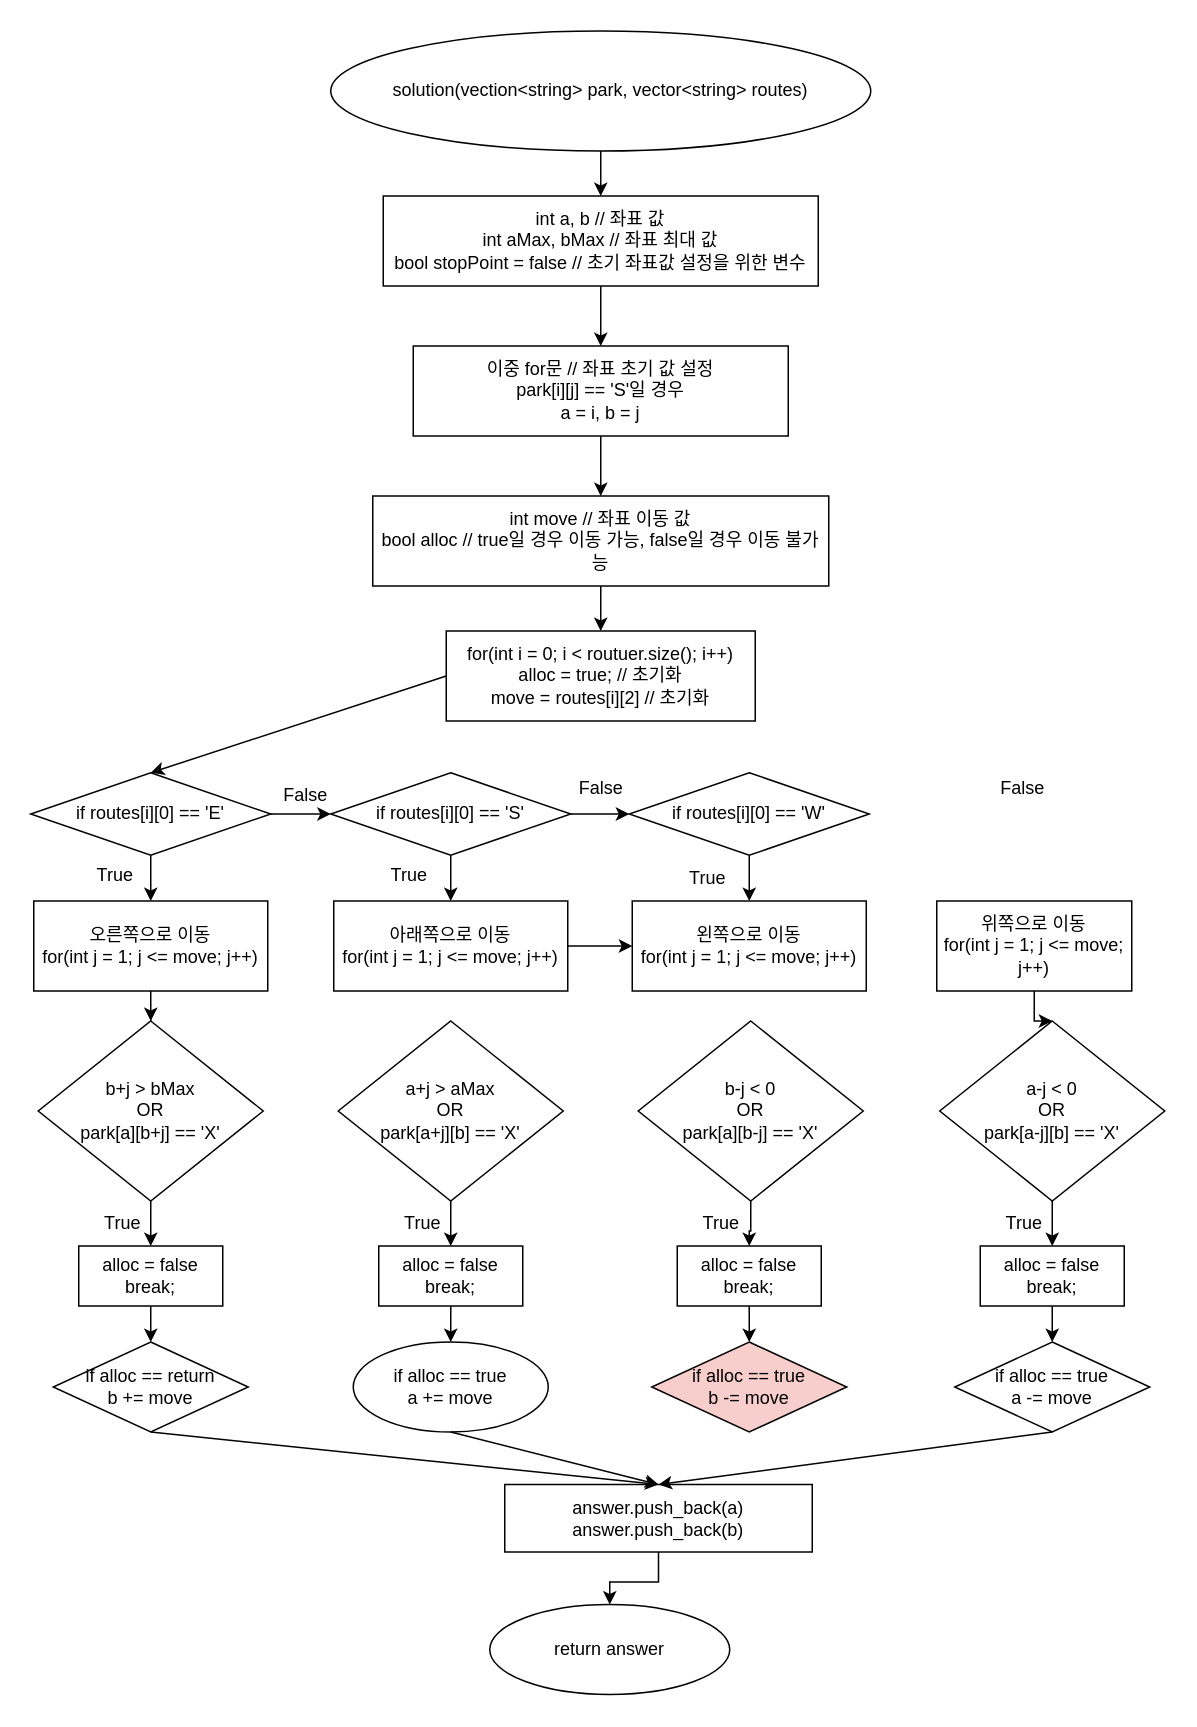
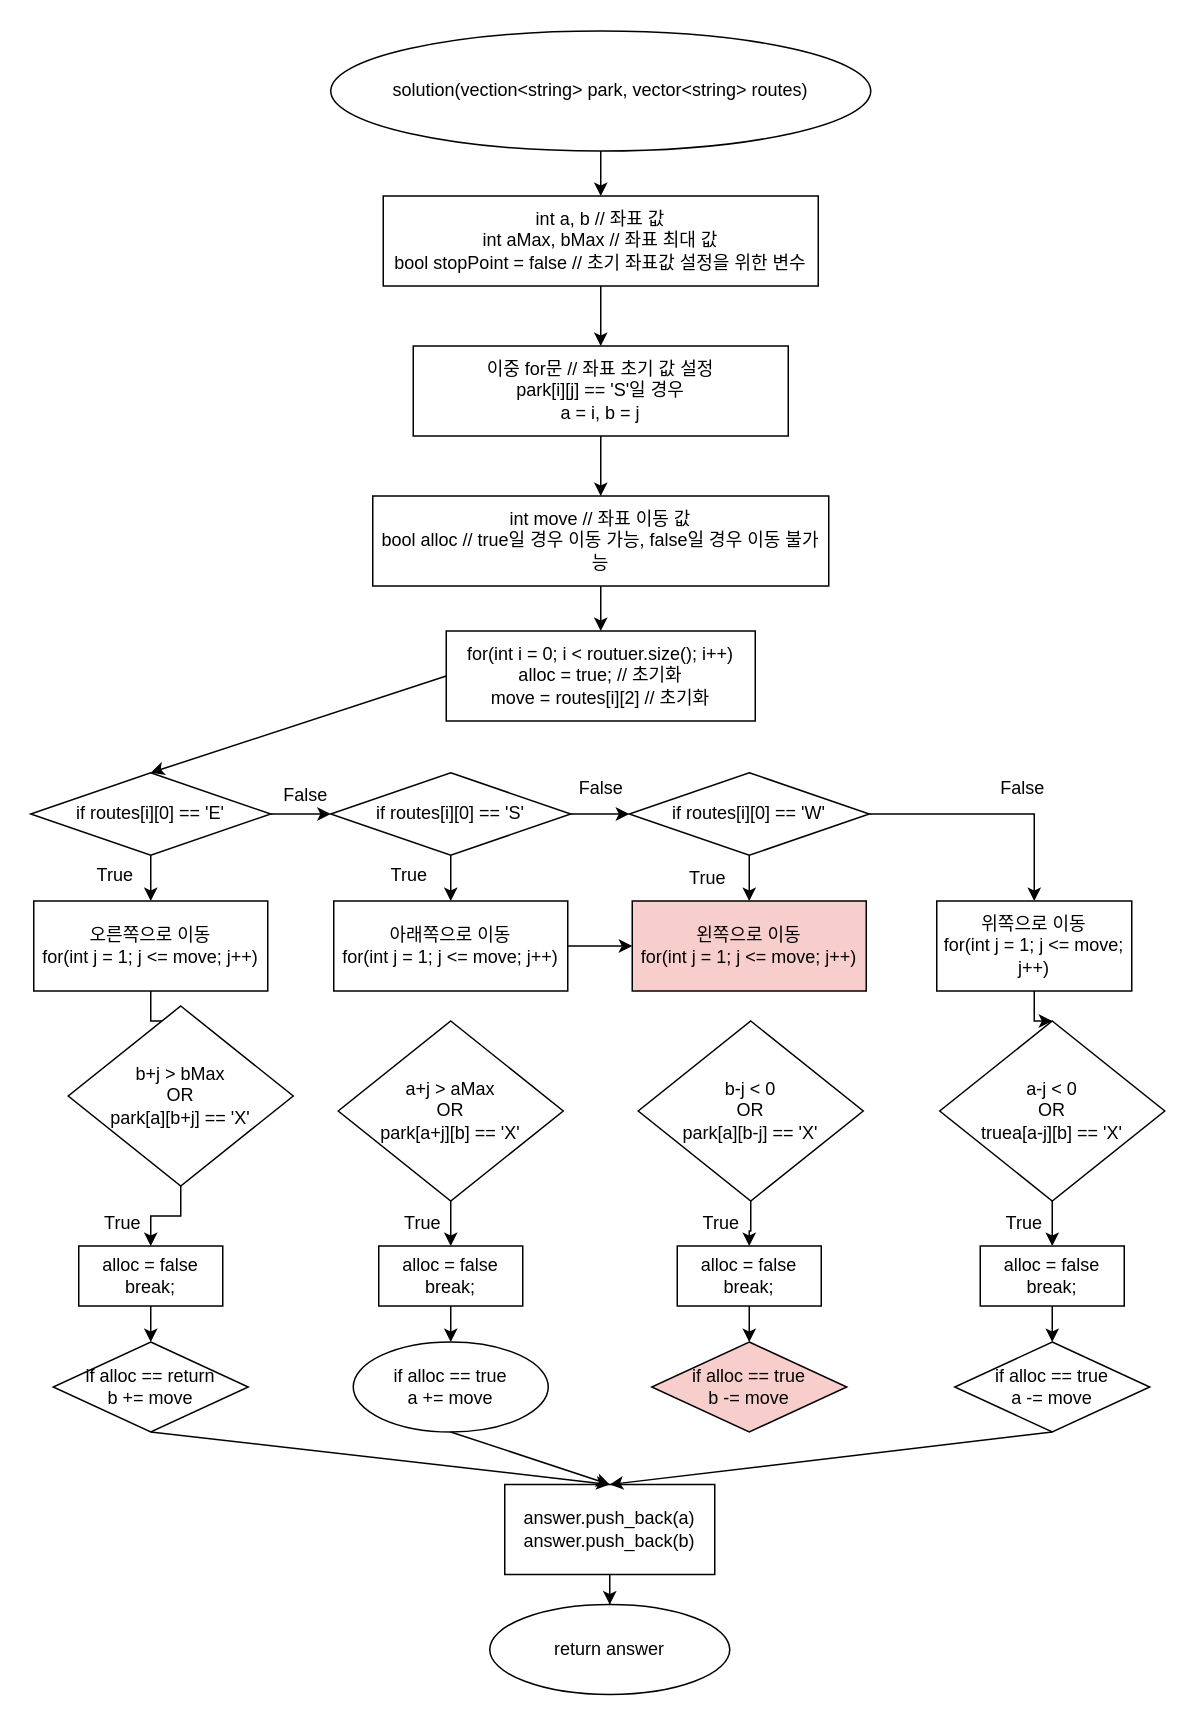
  <mxCell id="0" />
  <mxCell id="1" parent="0" />
  <mxCell id="2" value="" style="edgeStyle=orthogonalEdgeStyle;rounded=0;orthogonalLoop=1;jettySize=auto;html=1;" parent="1" source="3" target="5" edge="1"><mxGeometry relative="1" as="geometry" /></mxCell>
  <mxCell id="3" value="solution(vection&amp;lt;string&amp;gt; park, vector&amp;lt;string&amp;gt; routes)" style="ellipse;whiteSpace=wrap;html=1;" parent="1" vertex="1"><mxGeometry x="220" y="20" width="360" height="80" as="geometry" /></mxCell>
  <mxCell id="4" value="" style="edgeStyle=orthogonalEdgeStyle;rounded=0;orthogonalLoop=1;jettySize=auto;html=1;" parent="1" source="5" target="7" edge="1"><mxGeometry relative="1" as="geometry" /></mxCell>
  <mxCell id="5" value="int a, b // 좌표 값&lt;br&gt;int aMax, bMax // 좌표 최대 값&lt;br&gt;bool stopPoint = false // 초기 좌표값 설정을 위한 변수" style="rounded=0;whiteSpace=wrap;html=1;" parent="1" vertex="1"><mxGeometry x="255" y="130" width="290" height="60" as="geometry" /></mxCell>
  <mxCell id="6" value="" style="edgeStyle=orthogonalEdgeStyle;rounded=0;orthogonalLoop=1;jettySize=auto;html=1;" parent="1" source="7" target="9" edge="1"><mxGeometry relative="1" as="geometry" /></mxCell>
  <mxCell id="7" value="이중 for문 // 좌표 초기 값 설정&lt;br&gt;park[i][j] == 'S'일 경우&lt;br&gt;a = i, b = j" style="whiteSpace=wrap;html=1;rounded=0;" parent="1" vertex="1"><mxGeometry x="275" y="230" width="250" height="60" as="geometry" /></mxCell>
  <mxCell id="8" value="" style="edgeStyle=orthogonalEdgeStyle;rounded=0;orthogonalLoop=1;jettySize=auto;html=1;" parent="1" source="9" target="10" edge="1"><mxGeometry relative="1" as="geometry" /></mxCell>
  <mxCell id="9" value="int move // 좌표 이동 값&lt;br&gt;bool alloc // true일 경우 이동 가능, false일 경우 이동 불가능" style="whiteSpace=wrap;html=1;rounded=0;" parent="1" vertex="1"><mxGeometry x="248" y="330" width="304" height="60" as="geometry" /></mxCell>
  <mxCell id="10" value="for(int i = 0; i &amp;lt; routuer.size(); i++)&lt;br&gt;alloc = true; // 초기화&lt;br&gt;move = routes[i][2] // 초기화" style="whiteSpace=wrap;html=1;rounded=0;" parent="1" vertex="1"><mxGeometry x="297" y="420" width="206" height="60" as="geometry" /></mxCell>
  <mxCell id="11" value="" style="edgeStyle=orthogonalEdgeStyle;rounded=0;orthogonalLoop=1;jettySize=auto;html=1;" parent="1" source="13" target="22" edge="1"><mxGeometry relative="1" as="geometry" /></mxCell>
  <mxCell id="12" value="" style="edgeStyle=orthogonalEdgeStyle;rounded=0;orthogonalLoop=1;jettySize=auto;html=1;" parent="1" source="13" target="16" edge="1"><mxGeometry relative="1" as="geometry" /></mxCell>
  <mxCell id="13" value="if routes[i][0] == 'E'" style="rhombus;whiteSpace=wrap;html=1;" parent="1" vertex="1"><mxGeometry x="20" y="514.5" width="160" height="55" as="geometry" /></mxCell>
  <mxCell id="14" value="" style="edgeStyle=orthogonalEdgeStyle;rounded=0;orthogonalLoop=1;jettySize=auto;html=1;" parent="1" source="16" target="24" edge="1"><mxGeometry relative="1" as="geometry" /></mxCell>
  <mxCell id="15" value="" style="edgeStyle=orthogonalEdgeStyle;rounded=0;orthogonalLoop=1;jettySize=auto;html=1;" parent="1" source="16" target="19" edge="1"><mxGeometry relative="1" as="geometry" /></mxCell>
  <mxCell id="16" value="if routes[i][0] == 'S'" style="rhombus;whiteSpace=wrap;html=1;" parent="1" vertex="1"><mxGeometry x="220" y="514.5" width="160" height="55" as="geometry" /></mxCell>
+ <mxCell id="17" value="" style="edgeStyle=orthogonalEdgeStyle;rounded=0;orthogonalLoop=1;jettySize=auto;html=1;entryX=0.5;entryY=0;entryDx=0;entryDy=0;" parent="1" source="19" target="27" edge="1"><mxGeometry relative="1" as="geometry"><mxPoint x="620" y="542" as="targetPoint" /></mxGeometry></mxCell>
  <mxCell id="18" value="" style="edgeStyle=orthogonalEdgeStyle;rounded=0;orthogonalLoop=1;jettySize=auto;html=1;" parent="1" source="19" target="25" edge="1"><mxGeometry relative="1" as="geometry" /></mxCell>
  <mxCell id="19" value="if routes[i][0] == 'W'" style="rhombus;whiteSpace=wrap;html=1;" parent="1" vertex="1"><mxGeometry x="419" y="514.5" width="160" height="55" as="geometry" /></mxCell>
  <mxCell id="20" value="" style="endArrow=classic;html=1;rounded=0;entryX=0.5;entryY=0;entryDx=0;entryDy=0;exitX=0;exitY=0.5;exitDx=0;exitDy=0;" parent="1" source="10" target="13" edge="1"><mxGeometry width="50" height="50" relative="1" as="geometry"><mxPoint x="256" y="510" as="sourcePoint" /><mxPoint x="306" y="460" as="targetPoint" /></mxGeometry></mxCell>
  <mxCell id="21" value="" style="edgeStyle=orthogonalEdgeStyle;rounded=0;orthogonalLoop=1;jettySize=auto;html=1;" parent="1" source="22" target="35" edge="1"><mxGeometry relative="1" as="geometry" /></mxCell>
  <mxCell id="22" value="오른쪽으로 이동&lt;br&gt;for(int j = 1; j &amp;lt;= move; j++)" style="rounded=0;whiteSpace=wrap;html=1;" parent="1" vertex="1"><mxGeometry x="22" y="600" width="156" height="60" as="geometry" /></mxCell>
  <mxCell id="23" value="" style="edgeStyle=orthogonalEdgeStyle;rounded=0;orthogonalLoop=1;jettySize=auto;html=1;" parent="1" source="24" target="25" edge="1"><mxGeometry relative="1" as="geometry" /></mxCell>
  <mxCell id="24" value="아래쪽으로 이동&lt;br&gt;for(int j = 1; j &amp;lt;= move; j++)" style="rounded=0;whiteSpace=wrap;html=1;" parent="1" vertex="1"><mxGeometry x="222" y="600" width="156" height="60" as="geometry" /></mxCell>
- <mxCell id="25" value="왼쪽으로 이동&lt;br&gt;for(int j = 1; j &amp;lt;= move; j++)" style="rounded=0;whiteSpace=wrap;html=1;" parent="1" vertex="1"><mxGeometry x="421" y="600" width="156" height="60" as="geometry" /></mxCell>
+ <mxCell id="25" value="왼쪽으로 이동&lt;br&gt;for(int j = 1; j &amp;lt;= move; j++)" style="rounded=0;whiteSpace=wrap;html=1;fillColor=#f8cecc;" parent="1" vertex="1"><mxGeometry x="421" y="600" width="156" height="60" as="geometry" /></mxCell>
  <mxCell id="26" style="edgeStyle=orthogonalEdgeStyle;rounded=0;orthogonalLoop=1;jettySize=auto;html=1;" parent="1" source="27" target="41" edge="1"><mxGeometry relative="1" as="geometry" /></mxCell>
  <mxCell id="27" value="위쪽으로 이동&lt;br&gt;for(int j = 1; j &amp;lt;= move; j++)" style="rounded=0;whiteSpace=wrap;html=1;" parent="1" vertex="1"><mxGeometry x="624" y="600" width="130" height="60" as="geometry" /></mxCell>
  <mxCell id="28" value="True" style="text;html=1;align=center;verticalAlign=middle;resizable=0;points=[];autosize=1;strokeColor=none;fillColor=none;" parent="1" vertex="1"><mxGeometry x="51" y="568" width="50" height="30" as="geometry" /></mxCell>
  <mxCell id="29" value="True" style="text;html=1;align=center;verticalAlign=middle;resizable=0;points=[];autosize=1;strokeColor=none;fillColor=none;" parent="1" vertex="1"><mxGeometry x="247" y="568" width="50" height="30" as="geometry" /></mxCell>
  <mxCell id="30" value="True" style="text;html=1;align=center;verticalAlign=middle;resizable=0;points=[];autosize=1;strokeColor=none;fillColor=none;" parent="1" vertex="1"><mxGeometry x="446" y="570" width="50" height="30" as="geometry" /></mxCell>
  <mxCell id="31" value="False" style="text;html=1;align=center;verticalAlign=middle;resizable=0;points=[];autosize=1;strokeColor=none;fillColor=none;" parent="1" vertex="1"><mxGeometry x="178" y="514.5" width="50" height="30" as="geometry" /></mxCell>
  <mxCell id="32" value="False" style="text;html=1;align=center;verticalAlign=middle;resizable=0;points=[];autosize=1;strokeColor=none;fillColor=none;" parent="1" vertex="1"><mxGeometry x="375" y="510" width="50" height="30" as="geometry" /></mxCell>
  <mxCell id="33" value="False" style="text;html=1;align=center;verticalAlign=middle;resizable=0;points=[];autosize=1;strokeColor=none;fillColor=none;" parent="1" vertex="1"><mxGeometry x="656" y="510" width="50" height="30" as="geometry" /></mxCell>
  <mxCell id="34" value="" style="edgeStyle=orthogonalEdgeStyle;rounded=0;orthogonalLoop=1;jettySize=auto;html=1;" parent="1" source="35" target="43" edge="1"><mxGeometry relative="1" as="geometry" /></mxCell>
- <mxCell id="35" value="b+j &amp;gt; bMax&lt;br&gt;OR&lt;br&gt;park[a][b+j] == 'X'" style="rhombus;whiteSpace=wrap;html=1;rounded=0;" parent="1" vertex="1"><mxGeometry x="25" y="680" width="150" height="120" as="geometry" /></mxCell>
+ <mxCell id="35" value="b+j &amp;gt; bMax&lt;br&gt;OR&lt;br&gt;park[a][b+j] == 'X'" style="rhombus;whiteSpace=wrap;html=1;rounded=0;" parent="1" vertex="1"><mxGeometry x="45" y="670" width="150" height="120" as="geometry" /></mxCell>
  <mxCell id="36" style="edgeStyle=orthogonalEdgeStyle;rounded=0;orthogonalLoop=1;jettySize=auto;html=1;entryX=0.5;entryY=0;entryDx=0;entryDy=0;" parent="1" source="37" target="46" edge="1"><mxGeometry relative="1" as="geometry" /></mxCell>
  <mxCell id="37" value="a+j &amp;gt; aMax&lt;br&gt;OR&lt;br&gt;park[a+j][b] == 'X'" style="rhombus;whiteSpace=wrap;html=1;rounded=0;" parent="1" vertex="1"><mxGeometry x="225" y="680" width="150" height="120" as="geometry" /></mxCell>
  <mxCell id="38" style="edgeStyle=orthogonalEdgeStyle;rounded=0;orthogonalLoop=1;jettySize=auto;html=1;" parent="1" source="39" target="49" edge="1"><mxGeometry relative="1" as="geometry" /></mxCell>
  <mxCell id="39" value="b-j &amp;lt; 0&lt;br&gt;OR&lt;br&gt;park[a][b-j] == 'X'" style="rhombus;whiteSpace=wrap;html=1;rounded=0;" parent="1" vertex="1"><mxGeometry x="425" y="680" width="150" height="120" as="geometry" /></mxCell>
  <mxCell id="40" style="edgeStyle=orthogonalEdgeStyle;rounded=0;orthogonalLoop=1;jettySize=auto;html=1;" parent="1" source="41" target="52" edge="1"><mxGeometry relative="1" as="geometry" /></mxCell>
- <mxCell id="41" value="a-j &amp;lt; 0&lt;br&gt;OR&lt;br&gt;park[a-j][b] == 'X'" style="rhombus;whiteSpace=wrap;html=1;rounded=0;" parent="1" vertex="1"><mxGeometry x="626" y="680" width="150" height="120" as="geometry" /></mxCell>
+ <mxCell id="41" value="a-j &amp;lt; 0&lt;br&gt;OR&lt;br&gt;truea[a-j][b] == 'X'" style="rhombus;whiteSpace=wrap;html=1;rounded=0;" parent="1" vertex="1"><mxGeometry x="626" y="680" width="150" height="120" as="geometry" /></mxCell>
  <mxCell id="42" value="" style="edgeStyle=orthogonalEdgeStyle;rounded=0;orthogonalLoop=1;jettySize=auto;html=1;" edge="1" parent="1" source="43" target="54"><mxGeometry relative="1" as="geometry" /></mxCell>
  <mxCell id="43" value="alloc = false&lt;br&gt;break;" style="whiteSpace=wrap;html=1;rounded=0;" parent="1" vertex="1"><mxGeometry x="52" y="830" width="96" height="40" as="geometry" /></mxCell>
  <mxCell id="44" value="True" style="text;html=1;align=center;verticalAlign=middle;resizable=0;points=[];autosize=1;strokeColor=none;fillColor=none;" parent="1" vertex="1"><mxGeometry x="56" y="800" width="50" height="30" as="geometry" /></mxCell>
  <mxCell id="45" value="" style="edgeStyle=orthogonalEdgeStyle;rounded=0;orthogonalLoop=1;jettySize=auto;html=1;" edge="1" parent="1" source="46" target="55"><mxGeometry relative="1" as="geometry" /></mxCell>
  <mxCell id="46" value="alloc = false&lt;br&gt;break;" style="whiteSpace=wrap;html=1;rounded=0;" parent="1" vertex="1"><mxGeometry x="252" y="830" width="96" height="40" as="geometry" /></mxCell>
  <mxCell id="47" value="True" style="text;html=1;align=center;verticalAlign=middle;resizable=0;points=[];autosize=1;strokeColor=none;fillColor=none;" parent="1" vertex="1"><mxGeometry x="256" y="800" width="50" height="30" as="geometry" /></mxCell>
  <mxCell id="48" value="" style="edgeStyle=orthogonalEdgeStyle;rounded=0;orthogonalLoop=1;jettySize=auto;html=1;" edge="1" parent="1" source="49" target="56"><mxGeometry relative="1" as="geometry" /></mxCell>
  <mxCell id="49" value="alloc = false&lt;br&gt;break;" style="whiteSpace=wrap;html=1;rounded=0;" parent="1" vertex="1"><mxGeometry x="451" y="830" width="96" height="40" as="geometry" /></mxCell>
  <mxCell id="50" value="True" style="text;html=1;align=center;verticalAlign=middle;resizable=0;points=[];autosize=1;strokeColor=none;fillColor=none;" parent="1" vertex="1"><mxGeometry x="455" y="800" width="50" height="30" as="geometry" /></mxCell>
  <mxCell id="51" value="" style="edgeStyle=orthogonalEdgeStyle;rounded=0;orthogonalLoop=1;jettySize=auto;html=1;" edge="1" parent="1" source="52" target="57"><mxGeometry relative="1" as="geometry" /></mxCell>
  <mxCell id="52" value="alloc = false&lt;br&gt;break;" style="whiteSpace=wrap;html=1;rounded=0;" parent="1" vertex="1"><mxGeometry x="653" y="830" width="96" height="40" as="geometry" /></mxCell>
  <mxCell id="53" value="True" style="text;html=1;align=center;verticalAlign=middle;resizable=0;points=[];autosize=1;strokeColor=none;fillColor=none;" parent="1" vertex="1"><mxGeometry x="657" y="800" width="50" height="30" as="geometry" /></mxCell>
  <mxCell id="54" value="if alloc == return&lt;br&gt;b += move" style="rhombus;whiteSpace=wrap;html=1;rounded=0;" vertex="1" parent="1"><mxGeometry x="35" y="894" width="130" height="60" as="geometry" /></mxCell>
  <mxCell id="55" value="if alloc == true&lt;br style=&quot;border-color: var(--border-color);&quot;&gt;a += move" style="ellipse;whiteSpace=wrap;html=1;" vertex="1" parent="1"><mxGeometry x="235" y="894" width="130" height="60" as="geometry" /></mxCell>
  <mxCell id="56" value="if alloc == true&lt;br style=&quot;border-color: var(--border-color);&quot;&gt;b -= move" style="rhombus;whiteSpace=wrap;html=1;rounded=0;fillColor=#f8cecc;" vertex="1" parent="1"><mxGeometry x="434" y="894" width="130" height="60" as="geometry" /></mxCell>
  <mxCell id="57" value="if alloc == true&lt;br style=&quot;border-color: var(--border-color);&quot;&gt;a -= move" style="rhombus;whiteSpace=wrap;html=1;rounded=0;" vertex="1" parent="1"><mxGeometry x="636" y="894" width="130" height="60" as="geometry" /></mxCell>
  <mxCell id="58" value="" style="edgeStyle=orthogonalEdgeStyle;rounded=0;orthogonalLoop=1;jettySize=auto;html=1;" edge="1" parent="1" source="59" target="63"><mxGeometry relative="1" as="geometry" /></mxCell>
- <mxCell id="59" value="answer.push_back(a)&lt;br&gt;answer.push_back(b)" style="whiteSpace=wrap;html=1;rounded=0;" vertex="1" parent="1"><mxGeometry x="336" y="989" width="205" height="45" as="geometry" /></mxCell>
+ <mxCell id="59" value="answer.push_back(a)&lt;br&gt;answer.push_back(b)" style="whiteSpace=wrap;html=1;rounded=0;" vertex="1" parent="1"><mxGeometry x="336" y="989" width="140" height="60" as="geometry" /></mxCell>
  <mxCell id="60" value="" style="endArrow=classic;html=1;rounded=0;entryX=0.5;entryY=0;entryDx=0;entryDy=0;exitX=0.5;exitY=1;exitDx=0;exitDy=0;" edge="1" parent="1" source="54" target="59"><mxGeometry width="50" height="50" relative="1" as="geometry"><mxPoint x="326" y="880" as="sourcePoint" /><mxPoint x="376" y="830" as="targetPoint" /></mxGeometry></mxCell>
  <mxCell id="61" value="" style="endArrow=classic;html=1;rounded=0;entryX=0.5;entryY=0;entryDx=0;entryDy=0;exitX=0.5;exitY=1;exitDx=0;exitDy=0;" edge="1" parent="1" source="55" target="59"><mxGeometry width="50" height="50" relative="1" as="geometry"><mxPoint x="326" y="880" as="sourcePoint" /><mxPoint x="376" y="830" as="targetPoint" /></mxGeometry></mxCell>
  <mxCell id="62" value="" style="endArrow=classic;html=1;rounded=0;entryX=0.5;entryY=0;entryDx=0;entryDy=0;exitX=0.5;exitY=1;exitDx=0;exitDy=0;" edge="1" parent="1" source="57" target="59"><mxGeometry width="50" height="50" relative="1" as="geometry"><mxPoint x="326" y="880" as="sourcePoint" /><mxPoint x="376" y="830" as="targetPoint" /></mxGeometry></mxCell>
  <mxCell id="63" value="return answer" style="ellipse;whiteSpace=wrap;html=1;rounded=0;" vertex="1" parent="1"><mxGeometry x="326" y="1069" width="160" height="60" as="geometry" /></mxCell>
